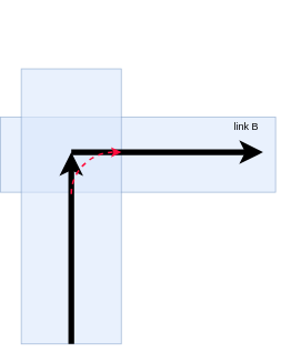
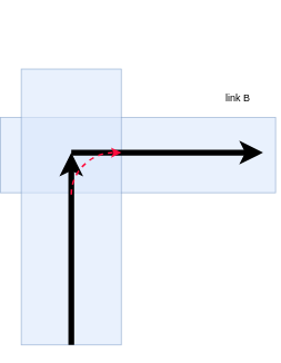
  <mxCell id="0" />
  <mxCell id="1" parent="0" />
  <mxCell id="2" value="" style="rounded=0;whiteSpace=wrap;html=1;fillColor=#dae8fc;strokeColor=#6c8ebf;rotation=90;opacity=60;" vertex="1" parent="1"><mxGeometry x="115" y="20" width="90" height="330" as="geometry" /></mxCell>
  <mxCell id="3" value="" style="rounded=0;whiteSpace=wrap;html=1;fillColor=#dae8fc;strokeColor=#6c8ebf;opacity=60;" vertex="1" parent="1"><mxGeometry x="20" y="82" width="120" height="330" as="geometry" /></mxCell>
  <mxCell id="4" value="" style="endArrow=classic;html=1;strokeWidth=7;" edge="1" parent="1"><mxGeometry width="50" height="50" relative="1" as="geometry"><mxPoint x="80" y="412" as="sourcePoint" /><mxPoint x="80" y="182" as="targetPoint" /></mxGeometry></mxCell>
  <mxCell id="5" value="" style="endArrow=classic;html=1;strokeWidth=7;" edge="1" parent="1"><mxGeometry width="50" height="50" relative="1" as="geometry"><mxPoint x="80" y="182" as="sourcePoint" /><mxPoint x="310" y="182" as="targetPoint" /></mxGeometry></mxCell>
  <mxCell id="6" value="" style="curved=1;endArrow=classic;html=1;strokeWidth=2;strokeColor=#FF0D3D;dashed=1;" edge="1" parent="1"><mxGeometry width="50" height="50" relative="1" as="geometry"><mxPoint x="80" y="232" as="sourcePoint" /><mxPoint x="140" y="182" as="targetPoint" /><Array as="points"><mxPoint x="80" y="212" /><mxPoint x="110" y="182" /></Array></mxGeometry></mxCell>
- <mxCell id="7" value="link B" style="text;html=1;strokeColor=none;fillColor=none;align=center;verticalAlign=middle;whiteSpace=wrap;rounded=0;opacity=60;" vertex="1" parent="1"><mxGeometry x="270" y="142" width="40" height="20" as="geometry" /></mxCell>
+ <mxCell id="7" value="link B" style="text;html=1;strokeColor=none;fillColor=none;align=center;verticalAlign=middle;whiteSpace=wrap;rounded=0;opacity=60;" vertex="1" parent="1"><mxGeometry x="260" y="107" width="40" height="20" as="geometry" /></mxCell>
